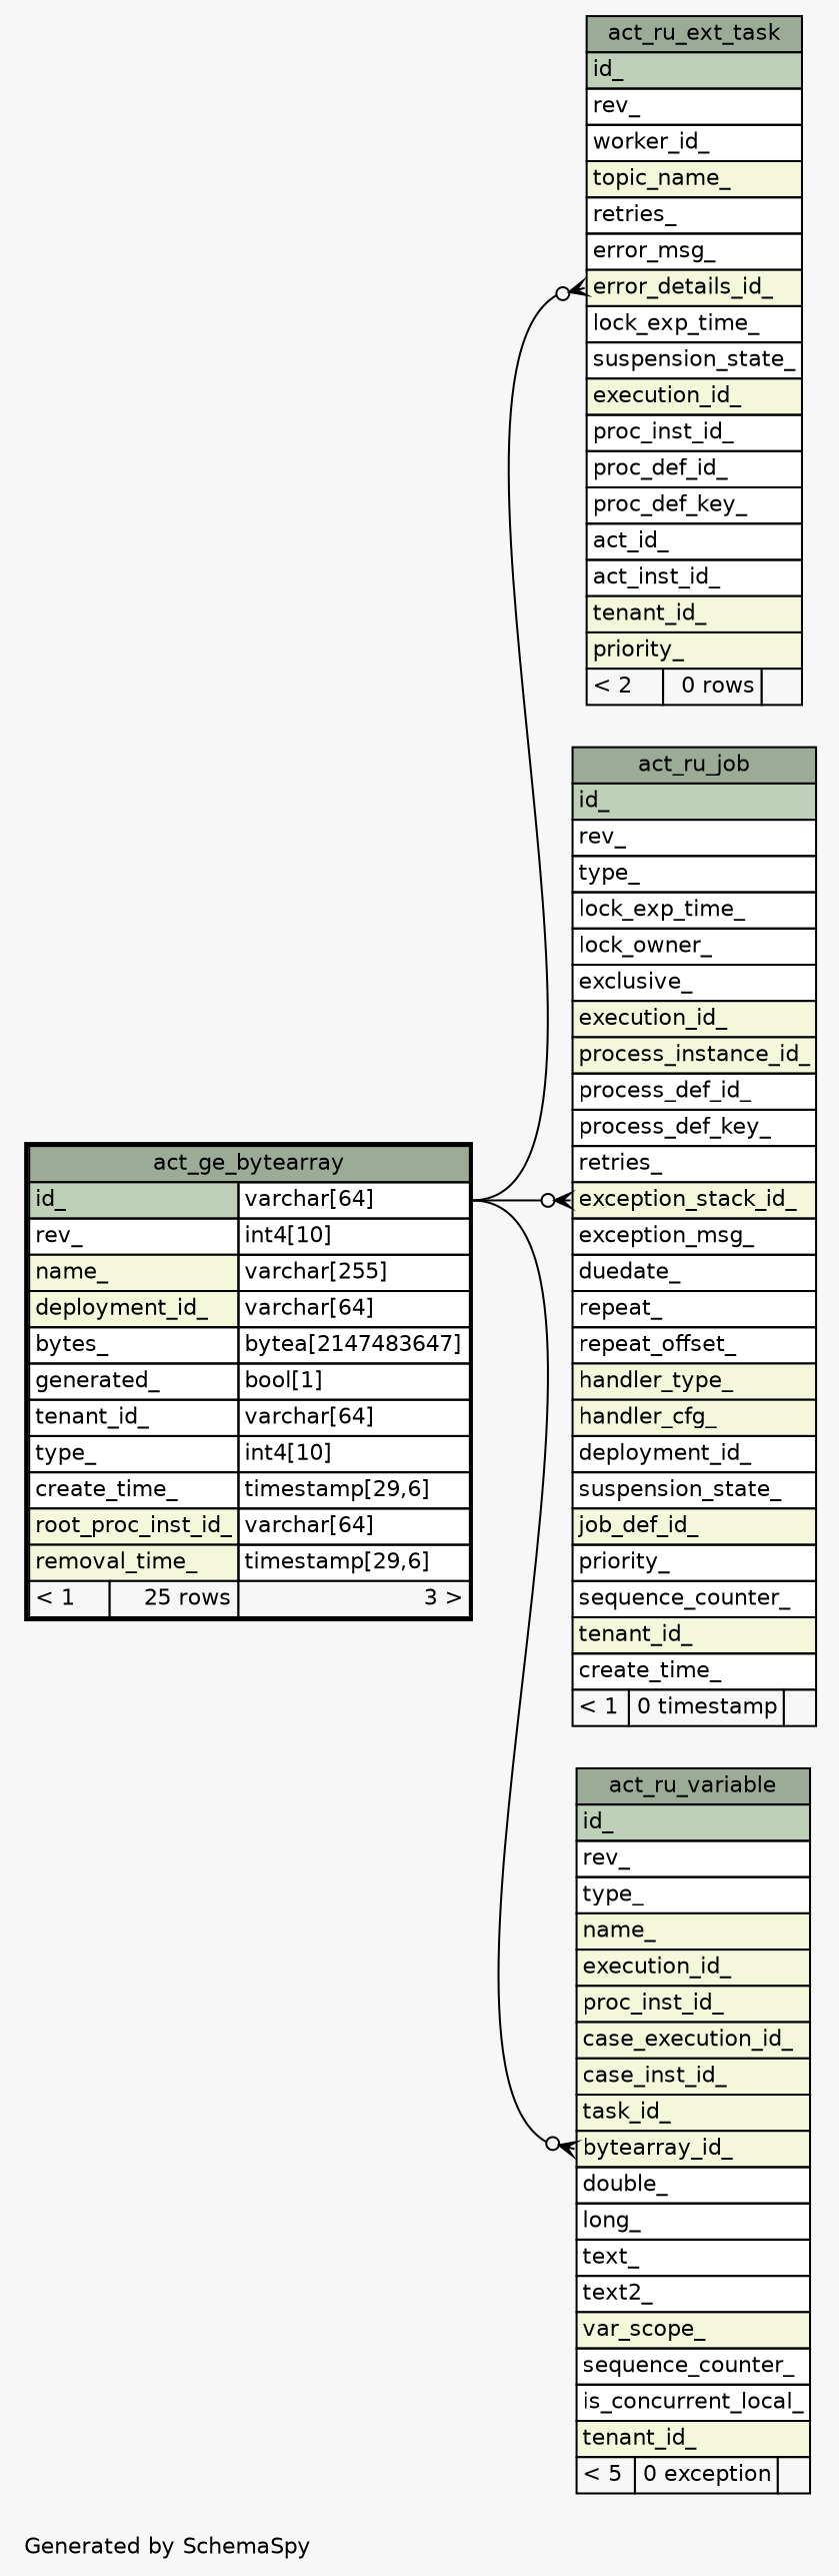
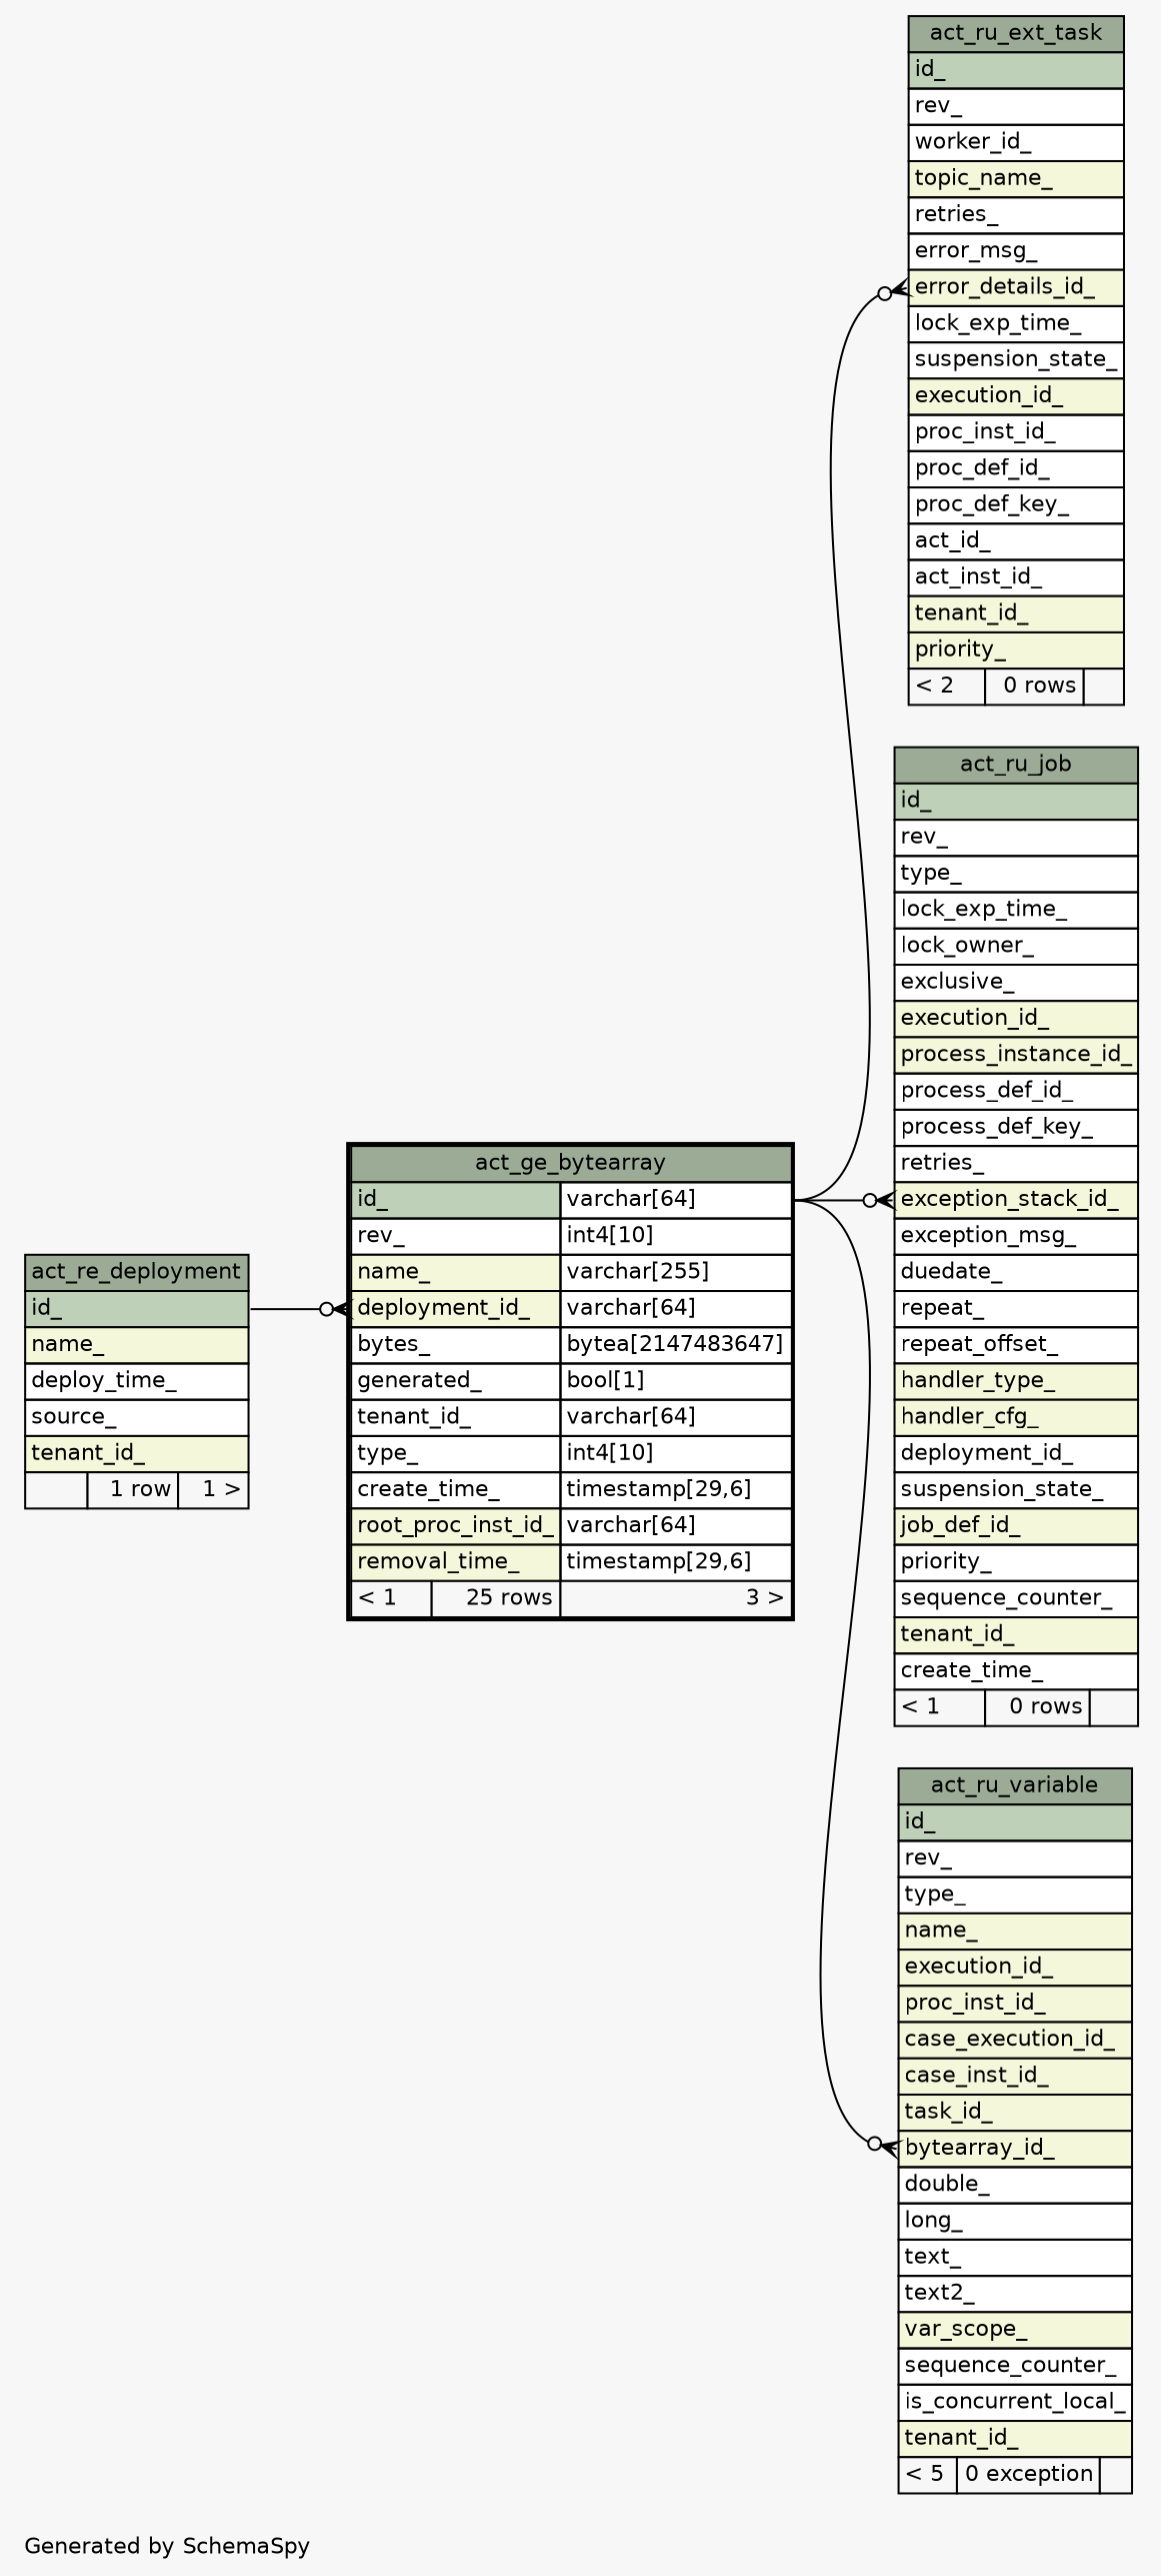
  digraph {
    bgcolor="#f7f7f7"
    fontname=Helvetica
    fontsize=11
    label="\nGenerated by SchemaSpy"
    labeljust=l
    nodesep=0.18
    rankdir=RL
    ranksep=0.46
    node [fontname=Helvetica fontsize=11 shape=plaintext]
    edge [arrowhead=none arrowsize=0.8 arrowtail=crowodot dir=back headport="id_.type:e"]
    n1 [label=<     <TABLE BORDER="2" CELLBORDER="1" CELLSPACING="0" BGCOLOR="#ffffff">       <TR><TD COLSPAN="3" BGCOLOR="#9bab96" ALIGN="CENTER">act_ge_bytearray</TD></TR>       <TR><TD PORT="id_" COLSPAN="2" BGCOLOR="#bed1b8" ALIGN="LEFT">id_</TD><TD PORT="id_.type" ALIGN="LEFT">varchar[64]</TD></TR>       <TR><TD PORT="rev_" COLSPAN="2" ALIGN="LEFT">rev_</TD><TD PORT="rev_.type" ALIGN="LEFT">int4[10]</TD></TR>       <TR><TD PORT="name_" COLSPAN="2" BGCOLOR="#f4f7da" ALIGN="LEFT">name_</TD><TD PORT="name_.type" ALIGN="LEFT">varchar[255]</TD></TR>       <TR><TD PORT="deployment_id_" COLSPAN="2" BGCOLOR="#f4f7da" ALIGN="LEFT">deployment_id_</TD><TD PORT="deployment_id_.type" ALIGN="LEFT">varchar[64]</TD></TR>       <TR><TD PORT="bytes_" COLSPAN="2" ALIGN="LEFT">bytes_</TD><TD PORT="bytes_.type" ALIGN="LEFT">bytea[2147483647]</TD></TR>       <TR><TD PORT="generated_" COLSPAN="2" ALIGN="LEFT">generated_</TD><TD PORT="generated_.type" ALIGN="LEFT">bool[1]</TD></TR>       <TR><TD PORT="tenant_id_" COLSPAN="2" ALIGN="LEFT">tenant_id_</TD><TD PORT="tenant_id_.type" ALIGN="LEFT">varchar[64]</TD></TR>       <TR><TD PORT="type_" COLSPAN="2" ALIGN="LEFT">type_</TD><TD PORT="type_.type" ALIGN="LEFT">int4[10]</TD></TR>       <TR><TD PORT="create_time_" COLSPAN="2" ALIGN="LEFT">create_time_</TD><TD PORT="create_time_.type" ALIGN="LEFT">timestamp[29,6]</TD></TR>       <TR><TD PORT="root_proc_inst_id_" COLSPAN="2" BGCOLOR="#f4f7da" ALIGN="LEFT">root_proc_inst_id_</TD><TD PORT="root_proc_inst_id_.type" ALIGN="LEFT">varchar[64]</TD></TR>       <TR><TD PORT="removal_time_" COLSPAN="2" BGCOLOR="#f4f7da" ALIGN="LEFT">removal_time_</TD><TD PORT="removal_time_.type" ALIGN="LEFT">timestamp[29,6]</TD></TR>       <TR><TD ALIGN="LEFT" BGCOLOR="#f7f7f7">&lt; 1</TD><TD ALIGN="RIGHT" BGCOLOR="#f7f7f7">25 rows</TD><TD ALIGN="RIGHT" BGCOLOR="#f7f7f7">3 &gt;</TD></TR>     </TABLE>>]
+   n2 [label=<     <TABLE BORDER="0" CELLBORDER="1" CELLSPACING="0" BGCOLOR="#ffffff">       <TR><TD COLSPAN="3" BGCOLOR="#9bab96" ALIGN="CENTER">act_re_deployment</TD></TR>       <TR><TD PORT="id_" COLSPAN="3" BGCOLOR="#bed1b8" ALIGN="LEFT">id_</TD></TR>       <TR><TD PORT="name_" COLSPAN="3" BGCOLOR="#f4f7da" ALIGN="LEFT">name_</TD></TR>       <TR><TD PORT="deploy_time_" COLSPAN="3" ALIGN="LEFT">deploy_time_</TD></TR>       <TR><TD PORT="source_" COLSPAN="3" ALIGN="LEFT">source_</TD></TR>       <TR><TD PORT="tenant_id_" COLSPAN="3" BGCOLOR="#f4f7da" ALIGN="LEFT">tenant_id_</TD></TR>       <TR><TD ALIGN="LEFT" BGCOLOR="#f7f7f7">  </TD><TD ALIGN="RIGHT" BGCOLOR="#f7f7f7">1 row</TD><TD ALIGN="RIGHT" BGCOLOR="#f7f7f7">1 &gt;</TD></TR>     </TABLE>>]
    n3 [label=<     <TABLE BORDER="0" CELLBORDER="1" CELLSPACING="0" BGCOLOR="#ffffff">       <TR><TD COLSPAN="3" BGCOLOR="#9bab96" ALIGN="CENTER">act_ru_ext_task</TD></TR>       <TR><TD PORT="id_" COLSPAN="3" BGCOLOR="#bed1b8" ALIGN="LEFT">id_</TD></TR>       <TR><TD PORT="rev_" COLSPAN="3" ALIGN="LEFT">rev_</TD></TR>       <TR><TD PORT="worker_id_" COLSPAN="3" ALIGN="LEFT">worker_id_</TD></TR>       <TR><TD PORT="topic_name_" COLSPAN="3" BGCOLOR="#f4f7da" ALIGN="LEFT">topic_name_</TD></TR>       <TR><TD PORT="retries_" COLSPAN="3" ALIGN="LEFT">retries_</TD></TR>       <TR><TD PORT="error_msg_" COLSPAN="3" ALIGN="LEFT">error_msg_</TD></TR>       <TR><TD PORT="error_details_id_" COLSPAN="3" BGCOLOR="#f4f7da" ALIGN="LEFT">error_details_id_</TD></TR>       <TR><TD PORT="lock_exp_time_" COLSPAN="3" ALIGN="LEFT">lock_exp_time_</TD></TR>       <TR><TD PORT="suspension_state_" COLSPAN="3" ALIGN="LEFT">suspension_state_</TD></TR>       <TR><TD PORT="execution_id_" COLSPAN="3" BGCOLOR="#f4f7da" ALIGN="LEFT">execution_id_</TD></TR>       <TR><TD PORT="proc_inst_id_" COLSPAN="3" ALIGN="LEFT">proc_inst_id_</TD></TR>       <TR><TD PORT="proc_def_id_" COLSPAN="3" ALIGN="LEFT">proc_def_id_</TD></TR>       <TR><TD PORT="proc_def_key_" COLSPAN="3" ALIGN="LEFT">proc_def_key_</TD></TR>       <TR><TD PORT="act_id_" COLSPAN="3" ALIGN="LEFT">act_id_</TD></TR>       <TR><TD PORT="act_inst_id_" COLSPAN="3" ALIGN="LEFT">act_inst_id_</TD></TR>       <TR><TD PORT="tenant_id_" COLSPAN="3" BGCOLOR="#f4f7da" ALIGN="LEFT">tenant_id_</TD></TR>       <TR><TD PORT="priority_" COLSPAN="3" BGCOLOR="#f4f7da" ALIGN="LEFT">priority_</TD></TR>       <TR><TD ALIGN="LEFT" BGCOLOR="#f7f7f7">&lt; 2</TD><TD ALIGN="RIGHT" BGCOLOR="#f7f7f7">0 rows</TD><TD ALIGN="RIGHT" BGCOLOR="#f7f7f7">  </TD></TR>     </TABLE>>]
-   n4 [label=<     <TABLE BORDER="0" CELLBORDER="1" CELLSPACING="0" BGCOLOR="#ffffff">       <TR><TD COLSPAN="3" BGCOLOR="#9bab96" ALIGN="CENTER">act_ru_job</TD></TR>       <TR><TD PORT="id_" COLSPAN="3" BGCOLOR="#bed1b8" ALIGN="LEFT">id_</TD></TR>       <TR><TD PORT="rev_" COLSPAN="3" ALIGN="LEFT">rev_</TD></TR>       <TR><TD PORT="type_" COLSPAN="3" ALIGN="LEFT">type_</TD></TR>       <TR><TD PORT="lock_exp_time_" COLSPAN="3" ALIGN="LEFT">lock_exp_time_</TD></TR>       <TR><TD PORT="lock_owner_" COLSPAN="3" ALIGN="LEFT">lock_owner_</TD></TR>       <TR><TD PORT="exclusive_" COLSPAN="3" ALIGN="LEFT">exclusive_</TD></TR>       <TR><TD PORT="execution_id_" COLSPAN="3" BGCOLOR="#f4f7da" ALIGN="LEFT">execution_id_</TD></TR>       <TR><TD PORT="process_instance_id_" COLSPAN="3" BGCOLOR="#f4f7da" ALIGN="LEFT">process_instance_id_</TD></TR>       <TR><TD PORT="process_def_id_" COLSPAN="3" ALIGN="LEFT">process_def_id_</TD></TR>       <TR><TD PORT="process_def_key_" COLSPAN="3" ALIGN="LEFT">process_def_key_</TD></TR>       <TR><TD PORT="retries_" COLSPAN="3" ALIGN="LEFT">retries_</TD></TR>       <TR><TD PORT="exception_stack_id_" COLSPAN="3" BGCOLOR="#f4f7da" ALIGN="LEFT">exception_stack_id_</TD></TR>       <TR><TD PORT="exception_msg_" COLSPAN="3" ALIGN="LEFT">exception_msg_</TD></TR>       <TR><TD PORT="duedate_" COLSPAN="3" ALIGN="LEFT">duedate_</TD></TR>       <TR><TD PORT="repeat_" COLSPAN="3" ALIGN="LEFT">repeat_</TD></TR>       <TR><TD PORT="repeat_offset_" COLSPAN="3" ALIGN="LEFT">repeat_offset_</TD></TR>       <TR><TD PORT="handler_type_" COLSPAN="3" BGCOLOR="#f4f7da" ALIGN="LEFT">handler_type_</TD></TR>       <TR><TD PORT="handler_cfg_" COLSPAN="3" BGCOLOR="#f4f7da" ALIGN="LEFT">handler_cfg_</TD></TR>       <TR><TD PORT="deployment_id_" COLSPAN="3" ALIGN="LEFT">deployment_id_</TD></TR>       <TR><TD PORT="suspension_state_" COLSPAN="3" ALIGN="LEFT">suspension_state_</TD></TR>       <TR><TD PORT="job_def_id_" COLSPAN="3" BGCOLOR="#f4f7da" ALIGN="LEFT">job_def_id_</TD></TR>       <TR><TD PORT="priority_" COLSPAN="3" ALIGN="LEFT">priority_</TD></TR>       <TR><TD PORT="sequence_counter_" COLSPAN="3" ALIGN="LEFT">sequence_counter_</TD></TR>       <TR><TD PORT="tenant_id_" COLSPAN="3" BGCOLOR="#f4f7da" ALIGN="LEFT">tenant_id_</TD></TR>       <TR><TD PORT="create_time_" COLSPAN="3" ALIGN="LEFT">create_time_</TD></TR>       <TR><TD ALIGN="LEFT" BGCOLOR="#f7f7f7">&lt; 1</TD><TD ALIGN="RIGHT" BGCOLOR="#f7f7f7">0 timestamp</TD><TD ALIGN="RIGHT" BGCOLOR="#f7f7f7">  </TD></TR>     </TABLE>>]
+   n4 [label=<     <TABLE BORDER="0" CELLBORDER="1" CELLSPACING="0" BGCOLOR="#ffffff">       <TR><TD COLSPAN="3" BGCOLOR="#9bab96" ALIGN="CENTER">act_ru_job</TD></TR>       <TR><TD PORT="id_" COLSPAN="3" BGCOLOR="#bed1b8" ALIGN="LEFT">id_</TD></TR>       <TR><TD PORT="rev_" COLSPAN="3" ALIGN="LEFT">rev_</TD></TR>       <TR><TD PORT="type_" COLSPAN="3" ALIGN="LEFT">type_</TD></TR>       <TR><TD PORT="lock_exp_time_" COLSPAN="3" ALIGN="LEFT">lock_exp_time_</TD></TR>       <TR><TD PORT="lock_owner_" COLSPAN="3" ALIGN="LEFT">lock_owner_</TD></TR>       <TR><TD PORT="exclusive_" COLSPAN="3" ALIGN="LEFT">exclusive_</TD></TR>       <TR><TD PORT="execution_id_" COLSPAN="3" BGCOLOR="#f4f7da" ALIGN="LEFT">execution_id_</TD></TR>       <TR><TD PORT="process_instance_id_" COLSPAN="3" BGCOLOR="#f4f7da" ALIGN="LEFT">process_instance_id_</TD></TR>       <TR><TD PORT="process_def_id_" COLSPAN="3" ALIGN="LEFT">process_def_id_</TD></TR>       <TR><TD PORT="process_def_key_" COLSPAN="3" ALIGN="LEFT">process_def_key_</TD></TR>       <TR><TD PORT="retries_" COLSPAN="3" ALIGN="LEFT">retries_</TD></TR>       <TR><TD PORT="exception_stack_id_" COLSPAN="3" BGCOLOR="#f4f7da" ALIGN="LEFT">exception_stack_id_</TD></TR>       <TR><TD PORT="exception_msg_" COLSPAN="3" ALIGN="LEFT">exception_msg_</TD></TR>       <TR><TD PORT="duedate_" COLSPAN="3" ALIGN="LEFT">duedate_</TD></TR>       <TR><TD PORT="repeat_" COLSPAN="3" ALIGN="LEFT">repeat_</TD></TR>       <TR><TD PORT="repeat_offset_" COLSPAN="3" ALIGN="LEFT">repeat_offset_</TD></TR>       <TR><TD PORT="handler_type_" COLSPAN="3" BGCOLOR="#f4f7da" ALIGN="LEFT">handler_type_</TD></TR>       <TR><TD PORT="handler_cfg_" COLSPAN="3" BGCOLOR="#f4f7da" ALIGN="LEFT">handler_cfg_</TD></TR>       <TR><TD PORT="deployment_id_" COLSPAN="3" ALIGN="LEFT">deployment_id_</TD></TR>       <TR><TD PORT="suspension_state_" COLSPAN="3" ALIGN="LEFT">suspension_state_</TD></TR>       <TR><TD PORT="job_def_id_" COLSPAN="3" BGCOLOR="#f4f7da" ALIGN="LEFT">job_def_id_</TD></TR>       <TR><TD PORT="priority_" COLSPAN="3" ALIGN="LEFT">priority_</TD></TR>       <TR><TD PORT="sequence_counter_" COLSPAN="3" ALIGN="LEFT">sequence_counter_</TD></TR>       <TR><TD PORT="tenant_id_" COLSPAN="3" BGCOLOR="#f4f7da" ALIGN="LEFT">tenant_id_</TD></TR>       <TR><TD PORT="create_time_" COLSPAN="3" ALIGN="LEFT">create_time_</TD></TR>       <TR><TD ALIGN="LEFT" BGCOLOR="#f7f7f7">&lt; 1</TD><TD ALIGN="RIGHT" BGCOLOR="#f7f7f7">0 rows</TD><TD ALIGN="RIGHT" BGCOLOR="#f7f7f7">  </TD></TR>     </TABLE>>]
    n5 [label=<     <TABLE BORDER="0" CELLBORDER="1" CELLSPACING="0" BGCOLOR="#ffffff">       <TR><TD COLSPAN="3" BGCOLOR="#9bab96" ALIGN="CENTER">act_ru_variable</TD></TR>       <TR><TD PORT="id_" COLSPAN="3" BGCOLOR="#bed1b8" ALIGN="LEFT">id_</TD></TR>       <TR><TD PORT="rev_" COLSPAN="3" ALIGN="LEFT">rev_</TD></TR>       <TR><TD PORT="type_" COLSPAN="3" ALIGN="LEFT">type_</TD></TR>       <TR><TD PORT="name_" COLSPAN="3" BGCOLOR="#f4f7da" ALIGN="LEFT">name_</TD></TR>       <TR><TD PORT="execution_id_" COLSPAN="3" BGCOLOR="#f4f7da" ALIGN="LEFT">execution_id_</TD></TR>       <TR><TD PORT="proc_inst_id_" COLSPAN="3" BGCOLOR="#f4f7da" ALIGN="LEFT">proc_inst_id_</TD></TR>       <TR><TD PORT="case_execution_id_" COLSPAN="3" BGCOLOR="#f4f7da" ALIGN="LEFT">case_execution_id_</TD></TR>       <TR><TD PORT="case_inst_id_" COLSPAN="3" BGCOLOR="#f4f7da" ALIGN="LEFT">case_inst_id_</TD></TR>       <TR><TD PORT="task_id_" COLSPAN="3" BGCOLOR="#f4f7da" ALIGN="LEFT">task_id_</TD></TR>       <TR><TD PORT="bytearray_id_" COLSPAN="3" BGCOLOR="#f4f7da" ALIGN="LEFT">bytearray_id_</TD></TR>       <TR><TD PORT="double_" COLSPAN="3" ALIGN="LEFT">double_</TD></TR>       <TR><TD PORT="long_" COLSPAN="3" ALIGN="LEFT">long_</TD></TR>       <TR><TD PORT="text_" COLSPAN="3" ALIGN="LEFT">text_</TD></TR>       <TR><TD PORT="text2_" COLSPAN="3" ALIGN="LEFT">text2_</TD></TR>       <TR><TD PORT="var_scope_" COLSPAN="3" BGCOLOR="#f4f7da" ALIGN="LEFT">var_scope_</TD></TR>       <TR><TD PORT="sequence_counter_" COLSPAN="3" ALIGN="LEFT">sequence_counter_</TD></TR>       <TR><TD PORT="is_concurrent_local_" COLSPAN="3" ALIGN="LEFT">is_concurrent_local_</TD></TR>       <TR><TD PORT="tenant_id_" COLSPAN="3" BGCOLOR="#f4f7da" ALIGN="LEFT">tenant_id_</TD></TR>       <TR><TD ALIGN="LEFT" BGCOLOR="#f7f7f7">&lt; 5</TD><TD ALIGN="RIGHT" BGCOLOR="#f7f7f7">0 exception</TD><TD ALIGN="RIGHT" BGCOLOR="#f7f7f7">  </TD></TR>     </TABLE>>]
+   n1 -> n2 [headport="id_:e" tailport="deployment_id_:w"]
    n3 -> n1 [tailport="error_details_id_:w"]
    n4 -> n1 [tailport="exception_stack_id_:w"]
    n5 -> n1 [tailport="bytearray_id_:w"]
  }
